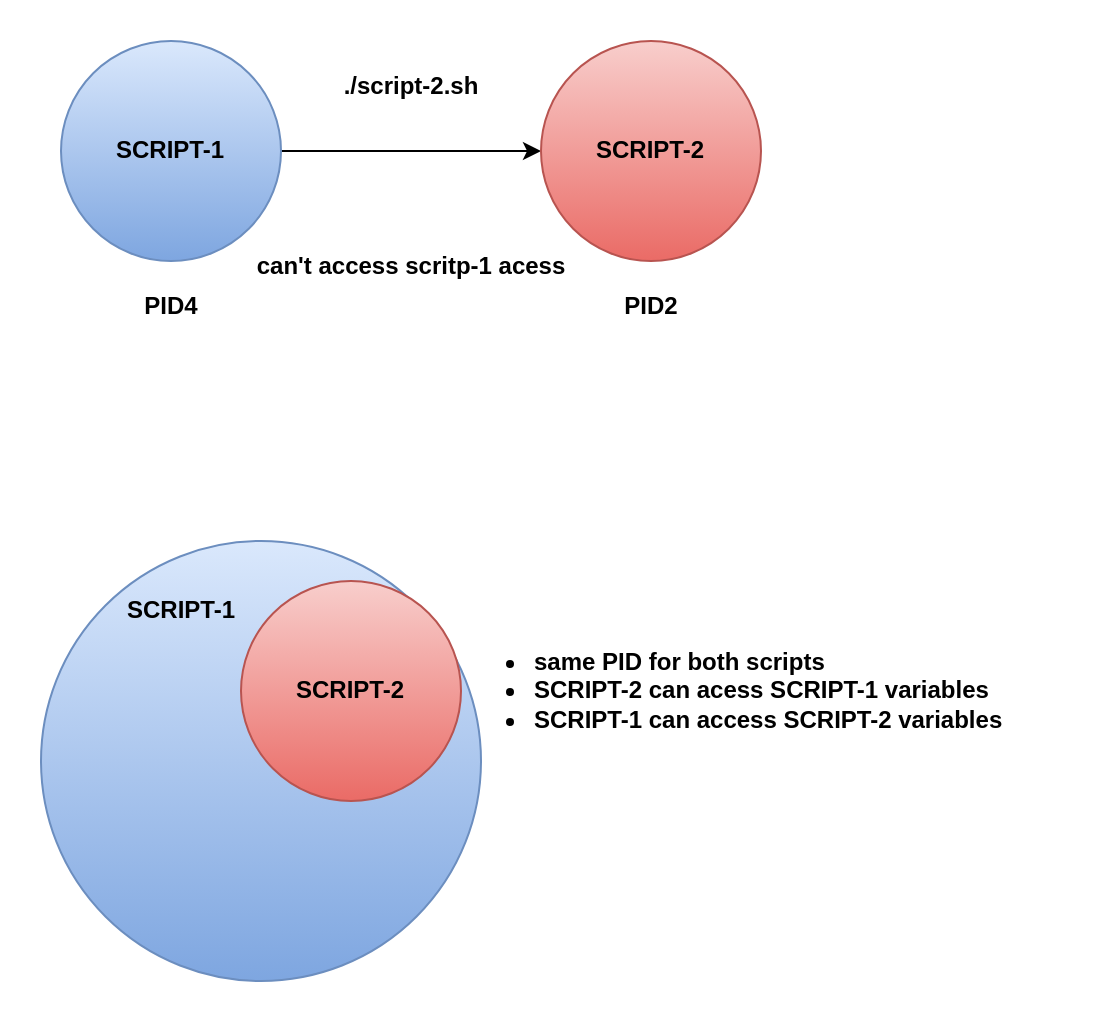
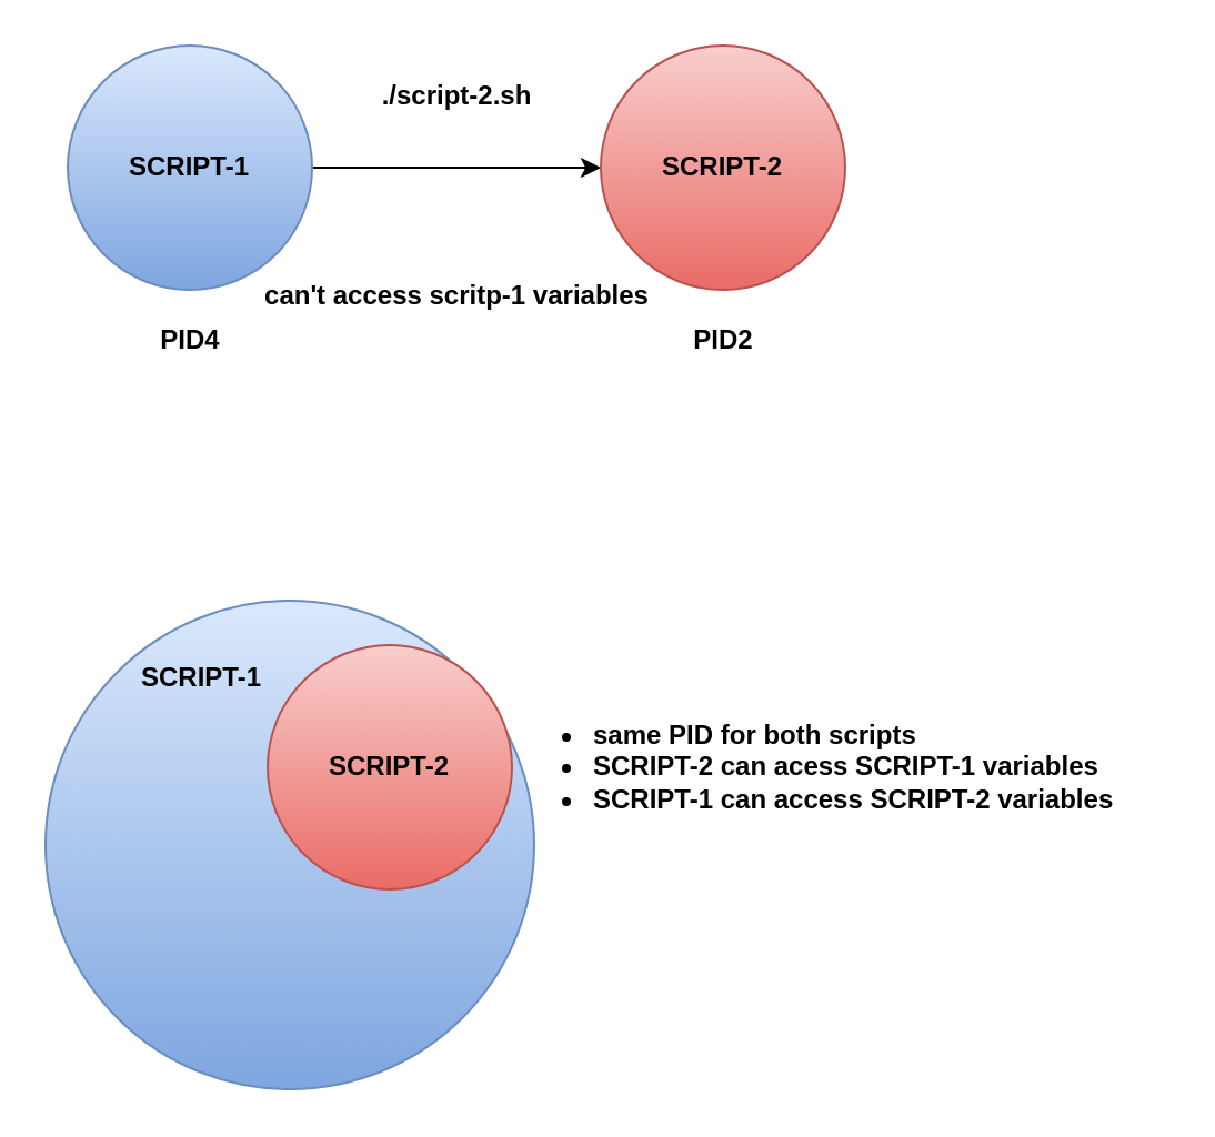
  <mxCell id="0" />
  <mxCell id="1" parent="0" />
  <mxCell id="2" style="edgeStyle=orthogonalEdgeStyle;rounded=0;orthogonalLoop=1;jettySize=auto;html=1;entryX=0;entryY=0.5;entryDx=0;entryDy=0;" edge="1" parent="1" source="3" target="4"><mxGeometry relative="1" as="geometry" /></mxCell>
  <mxCell id="3" value="&lt;b&gt;SCRIPT-1&lt;/b&gt;" style="ellipse;whiteSpace=wrap;html=1;aspect=fixed;fillColor=#dae8fc;gradientColor=#7ea6e0;strokeColor=#6c8ebf;" vertex="1" parent="1"><mxGeometry x="30" y="20" width="110" height="110" as="geometry" /></mxCell>
  <mxCell id="4" value="&lt;b&gt;SCRIPT-2&lt;/b&gt;" style="ellipse;whiteSpace=wrap;html=1;aspect=fixed;fillColor=#f8cecc;gradientColor=#ea6b66;strokeColor=#b85450;" vertex="1" parent="1"><mxGeometry x="270" y="20" width="110" height="110" as="geometry" /></mxCell>
  <mxCell id="5" value="&lt;b&gt;PID4&lt;/b&gt;" style="text;html=1;align=center;verticalAlign=middle;resizable=0;points=[];autosize=1;strokeColor=none;fillColor=none;" vertex="1" parent="1"><mxGeometry x="60" y="138" width="50" height="30" as="geometry" /></mxCell>
  <mxCell id="6" value="&lt;b&gt;PID2&lt;/b&gt;" style="text;html=1;align=center;verticalAlign=middle;resizable=0;points=[];autosize=1;strokeColor=none;fillColor=none;" vertex="1" parent="1"><mxGeometry x="300" y="138" width="50" height="30" as="geometry" /></mxCell>
  <mxCell id="7" value="&lt;b&gt;./script-2.sh&lt;/b&gt;" style="text;html=1;align=center;verticalAlign=middle;resizable=0;points=[];autosize=1;strokeColor=none;fillColor=none;" vertex="1" parent="1"><mxGeometry x="160" y="28" width="90" height="30" as="geometry" /></mxCell>
- <mxCell id="8" value="&lt;b&gt;can't access scritp-1 acess&lt;/b&gt;" style="text;html=1;align=center;verticalAlign=middle;resizable=0;points=[];autosize=1;strokeColor=none;fillColor=none;" vertex="1" parent="1"><mxGeometry x="105" y="118" width="200" height="30" as="geometry" /></mxCell>
+ <mxCell id="8" value="&lt;b&gt;can't access scritp-1 variables&lt;/b&gt;" style="text;html=1;align=center;verticalAlign=middle;resizable=0;points=[];autosize=1;strokeColor=none;fillColor=none;" vertex="1" parent="1"><mxGeometry x="105" y="118" width="200" height="30" as="geometry" /></mxCell>
  <mxCell id="9" value="" style="ellipse;whiteSpace=wrap;html=1;aspect=fixed;fillColor=#dae8fc;gradientColor=#7ea6e0;strokeColor=#6c8ebf;" vertex="1" parent="1"><mxGeometry x="20" y="270" width="220" height="220" as="geometry" /></mxCell>
  <mxCell id="10" value="&lt;b&gt;SCRIPT-2&lt;/b&gt;" style="ellipse;whiteSpace=wrap;html=1;aspect=fixed;fillColor=#f8cecc;gradientColor=#ea6b66;strokeColor=#b85450;" vertex="1" parent="1"><mxGeometry x="120" y="290" width="110" height="110" as="geometry" /></mxCell>
  <mxCell id="11" value="&lt;b&gt;SCRIPT-1&lt;/b&gt;" style="text;html=1;align=center;verticalAlign=middle;resizable=0;points=[];autosize=1;strokeColor=none;fillColor=none;" vertex="1" parent="1"><mxGeometry x="50" y="290" width="80" height="30" as="geometry" /></mxCell>
  <mxCell id="12" value="&lt;ul&gt;&lt;li&gt;&lt;b&gt;same PID for both scripts&lt;/b&gt;&lt;/li&gt;&lt;li&gt;&lt;b&gt;SCRIPT-2 can acess SCRIPT-1 variables&lt;/b&gt;&lt;/li&gt;&lt;li&gt;&lt;b&gt;SCRIPT-1 can access SCRIPT-2 variables&lt;/b&gt;&lt;/li&gt;&lt;/ul&gt;" style="text;html=1;align=left;verticalAlign=middle;resizable=0;points=[];autosize=1;strokeColor=none;fillColor=none;" vertex="1" parent="1"><mxGeometry x="225" y="305" width="300" height="80" as="geometry" /></mxCell>
